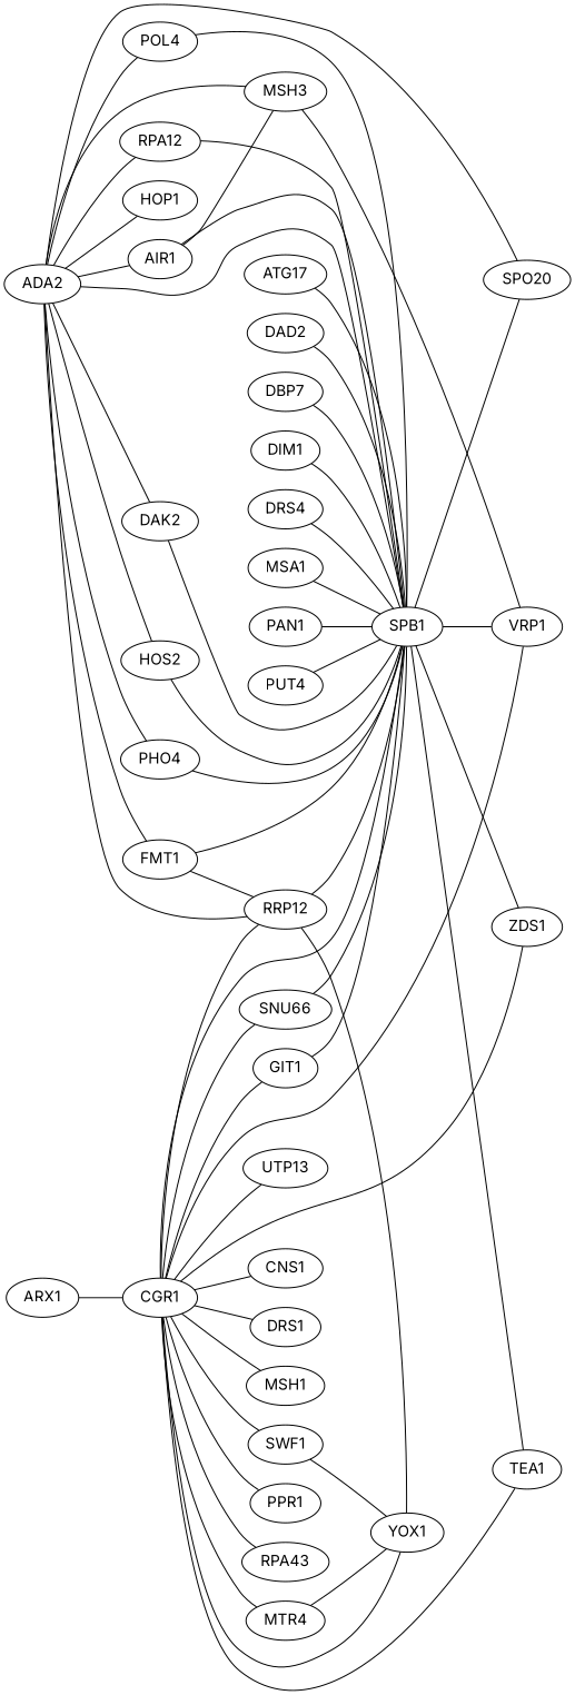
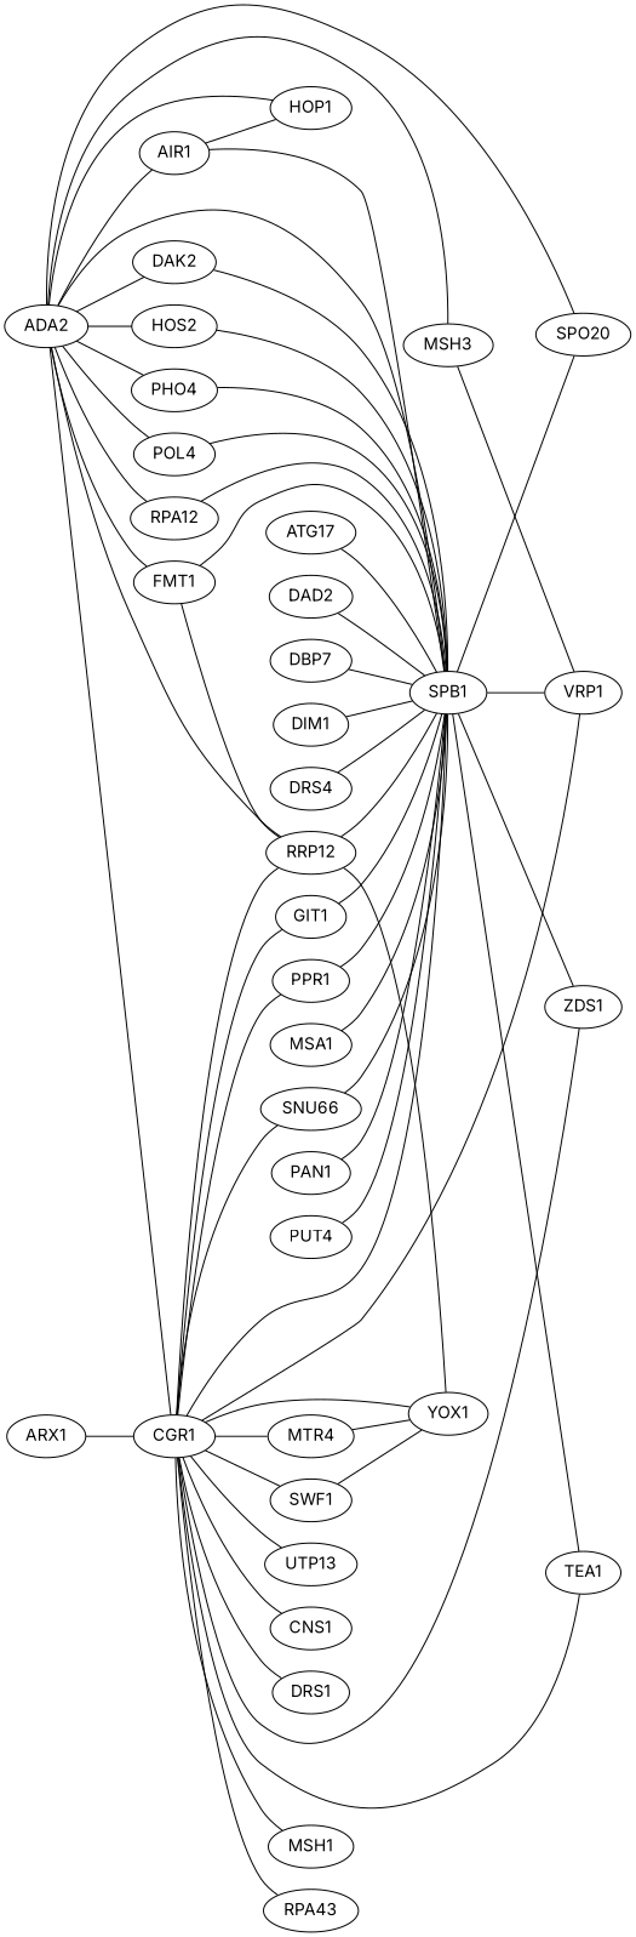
  graph {
    fontname=Inter
    rankdir=LR
    node [fontname=Inter]
    edge [fontname=Inter]
    ADA2
    AIR1
    CGR1
    DAK2
    FMT1
    HOP1
    HOS2
    MSH3
    PHO4
    POL4
    RPA12
    RRP12
    SPB1
    SPO20
    CNS1
    DRS1
    GIT1
    MSH1
    MTR4
    PPR1
    RPA43
    SNU66
    SWF1
    TEA1
    UTP13
    VRP1
    YOX1
    ZDS1
    ARX1
    ATG17
    DAD2
    DBP7
    DIM1
    n34 [label=DRS4]
    MSA1
    PAN1
    PUT4
    ADA2 -- AIR1
+   ADA2 -- CGR1
    ADA2 -- DAK2
    ADA2 -- FMT1
    ADA2 -- HOP1
    ADA2 -- HOS2
    ADA2 -- MSH3
    ADA2 -- PHO4
    ADA2 -- POL4
    ADA2 -- RPA12
    ADA2 -- RRP12
    ADA2 -- SPB1
    ADA2 -- SPO20
-   AIR1 -- MSH3
+   AIR1 -- HOP1
    AIR1 -- SPB1
    CGR1 -- RRP12
    CGR1 -- SPB1
    CGR1 -- CNS1
    CGR1 -- DRS1
    CGR1 -- GIT1
    CGR1 -- MSH1
    CGR1 -- MTR4
    CGR1 -- PPR1
    CGR1 -- RPA43
    CGR1 -- SNU66
    CGR1 -- SWF1
    CGR1 -- TEA1
    CGR1 -- UTP13
    CGR1 -- VRP1
    CGR1 -- YOX1
    CGR1 -- ZDS1
    DAK2 -- SPB1
    FMT1 -- RRP12
    FMT1 -- SPB1
    HOS2 -- SPB1
    MSH3 -- VRP1
    PHO4 -- SPB1
    POL4 -- SPB1
    RPA12 -- SPB1
    RRP12 -- SPB1
    RRP12 -- YOX1
    SPB1 -- SPO20
    SPB1 -- TEA1
    SPB1 -- VRP1
    SPB1 -- ZDS1
    GIT1 -- SPB1
    MTR4 -- YOX1
+   PPR1 -- SPB1
    SNU66 -- SPB1
    SWF1 -- YOX1
    ARX1 -- CGR1
    ATG17 -- SPB1
    DAD2 -- SPB1
    DBP7 -- SPB1
    DIM1 -- SPB1
    n34 -- SPB1
    MSA1 -- SPB1
    PAN1 -- SPB1
    PUT4 -- SPB1
  }
